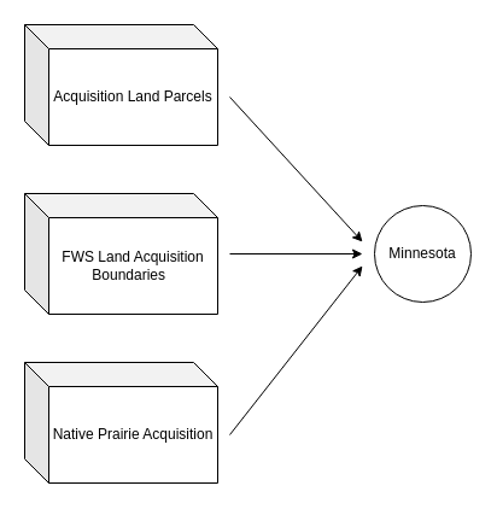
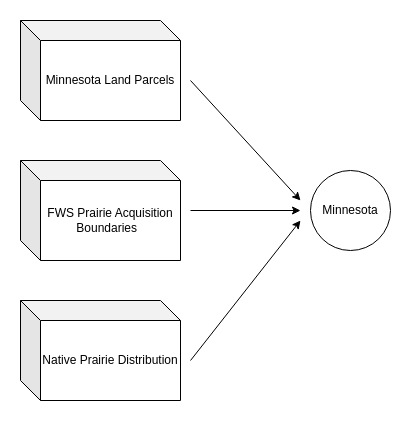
  <mxCell id="0" />
  <mxCell id="1" parent="0" />
- <mxCell id="2" value="Acquisition Land Parcels" style="shape=cube;whiteSpace=wrap;html=1;boundedLbl=1;backgroundOutline=1;darkOpacity=0.05;darkOpacity2=0.1;" vertex="1" parent="1"><mxGeometry x="20" y="20" width="160" height="100" as="geometry" /></mxCell>
- <mxCell id="3" value="FWS Land Acquisition Boundaries&amp;nbsp;&amp;nbsp;" style="shape=cube;whiteSpace=wrap;html=1;boundedLbl=1;backgroundOutline=1;darkOpacity=0.05;darkOpacity2=0.1;" vertex="1" parent="1"><mxGeometry x="20" y="160" width="160" height="100" as="geometry" /></mxCell>
- <mxCell id="4" value="Native Prairie Acquisition" style="shape=cube;whiteSpace=wrap;html=1;boundedLbl=1;backgroundOutline=1;darkOpacity=0.05;darkOpacity2=0.1;" vertex="1" parent="1"><mxGeometry x="20" y="300" width="160" height="100" as="geometry" /></mxCell>
+ <mxCell id="2" value="Minnesota Land Parcels" style="shape=cube;whiteSpace=wrap;html=1;boundedLbl=1;backgroundOutline=1;darkOpacity=0.05;darkOpacity2=0.1;" vertex="1" parent="1"><mxGeometry x="20" y="20" width="160" height="100" as="geometry" /></mxCell>
+ <mxCell id="3" value="FWS Prairie Acquisition Boundaries&amp;nbsp;&amp;nbsp;" style="shape=cube;whiteSpace=wrap;html=1;boundedLbl=1;backgroundOutline=1;darkOpacity=0.05;darkOpacity2=0.1;" vertex="1" parent="1"><mxGeometry x="20" y="160" width="160" height="100" as="geometry" /></mxCell>
+ <mxCell id="4" value="Native Prairie Distribution" style="shape=cube;whiteSpace=wrap;html=1;boundedLbl=1;backgroundOutline=1;darkOpacity=0.05;darkOpacity2=0.1;" vertex="1" parent="1"><mxGeometry x="20" y="300" width="160" height="100" as="geometry" /></mxCell>
  <mxCell id="5" value="" style="endArrow=classic;html=1;rounded=0;" edge="1" parent="1"><mxGeometry width="50" height="50" relative="1" as="geometry"><mxPoint x="190" y="80" as="sourcePoint" /><mxPoint x="300" y="200" as="targetPoint" /></mxGeometry></mxCell>
  <mxCell id="6" value="" style="endArrow=classic;html=1;rounded=0;" edge="1" parent="1"><mxGeometry width="50" height="50" relative="1" as="geometry"><mxPoint x="190" y="210" as="sourcePoint" /><mxPoint x="300" y="210" as="targetPoint" /></mxGeometry></mxCell>
  <mxCell id="7" value="" style="endArrow=classic;html=1;rounded=0;" edge="1" parent="1"><mxGeometry width="50" height="50" relative="1" as="geometry"><mxPoint x="190" y="360" as="sourcePoint" /><mxPoint x="300" y="220" as="targetPoint" /></mxGeometry></mxCell>
  <mxCell id="8" value="Minnesota" style="ellipse;whiteSpace=wrap;html=1;aspect=fixed;" vertex="1" parent="1"><mxGeometry x="310" y="170" width="80" height="80" as="geometry" /></mxCell>
